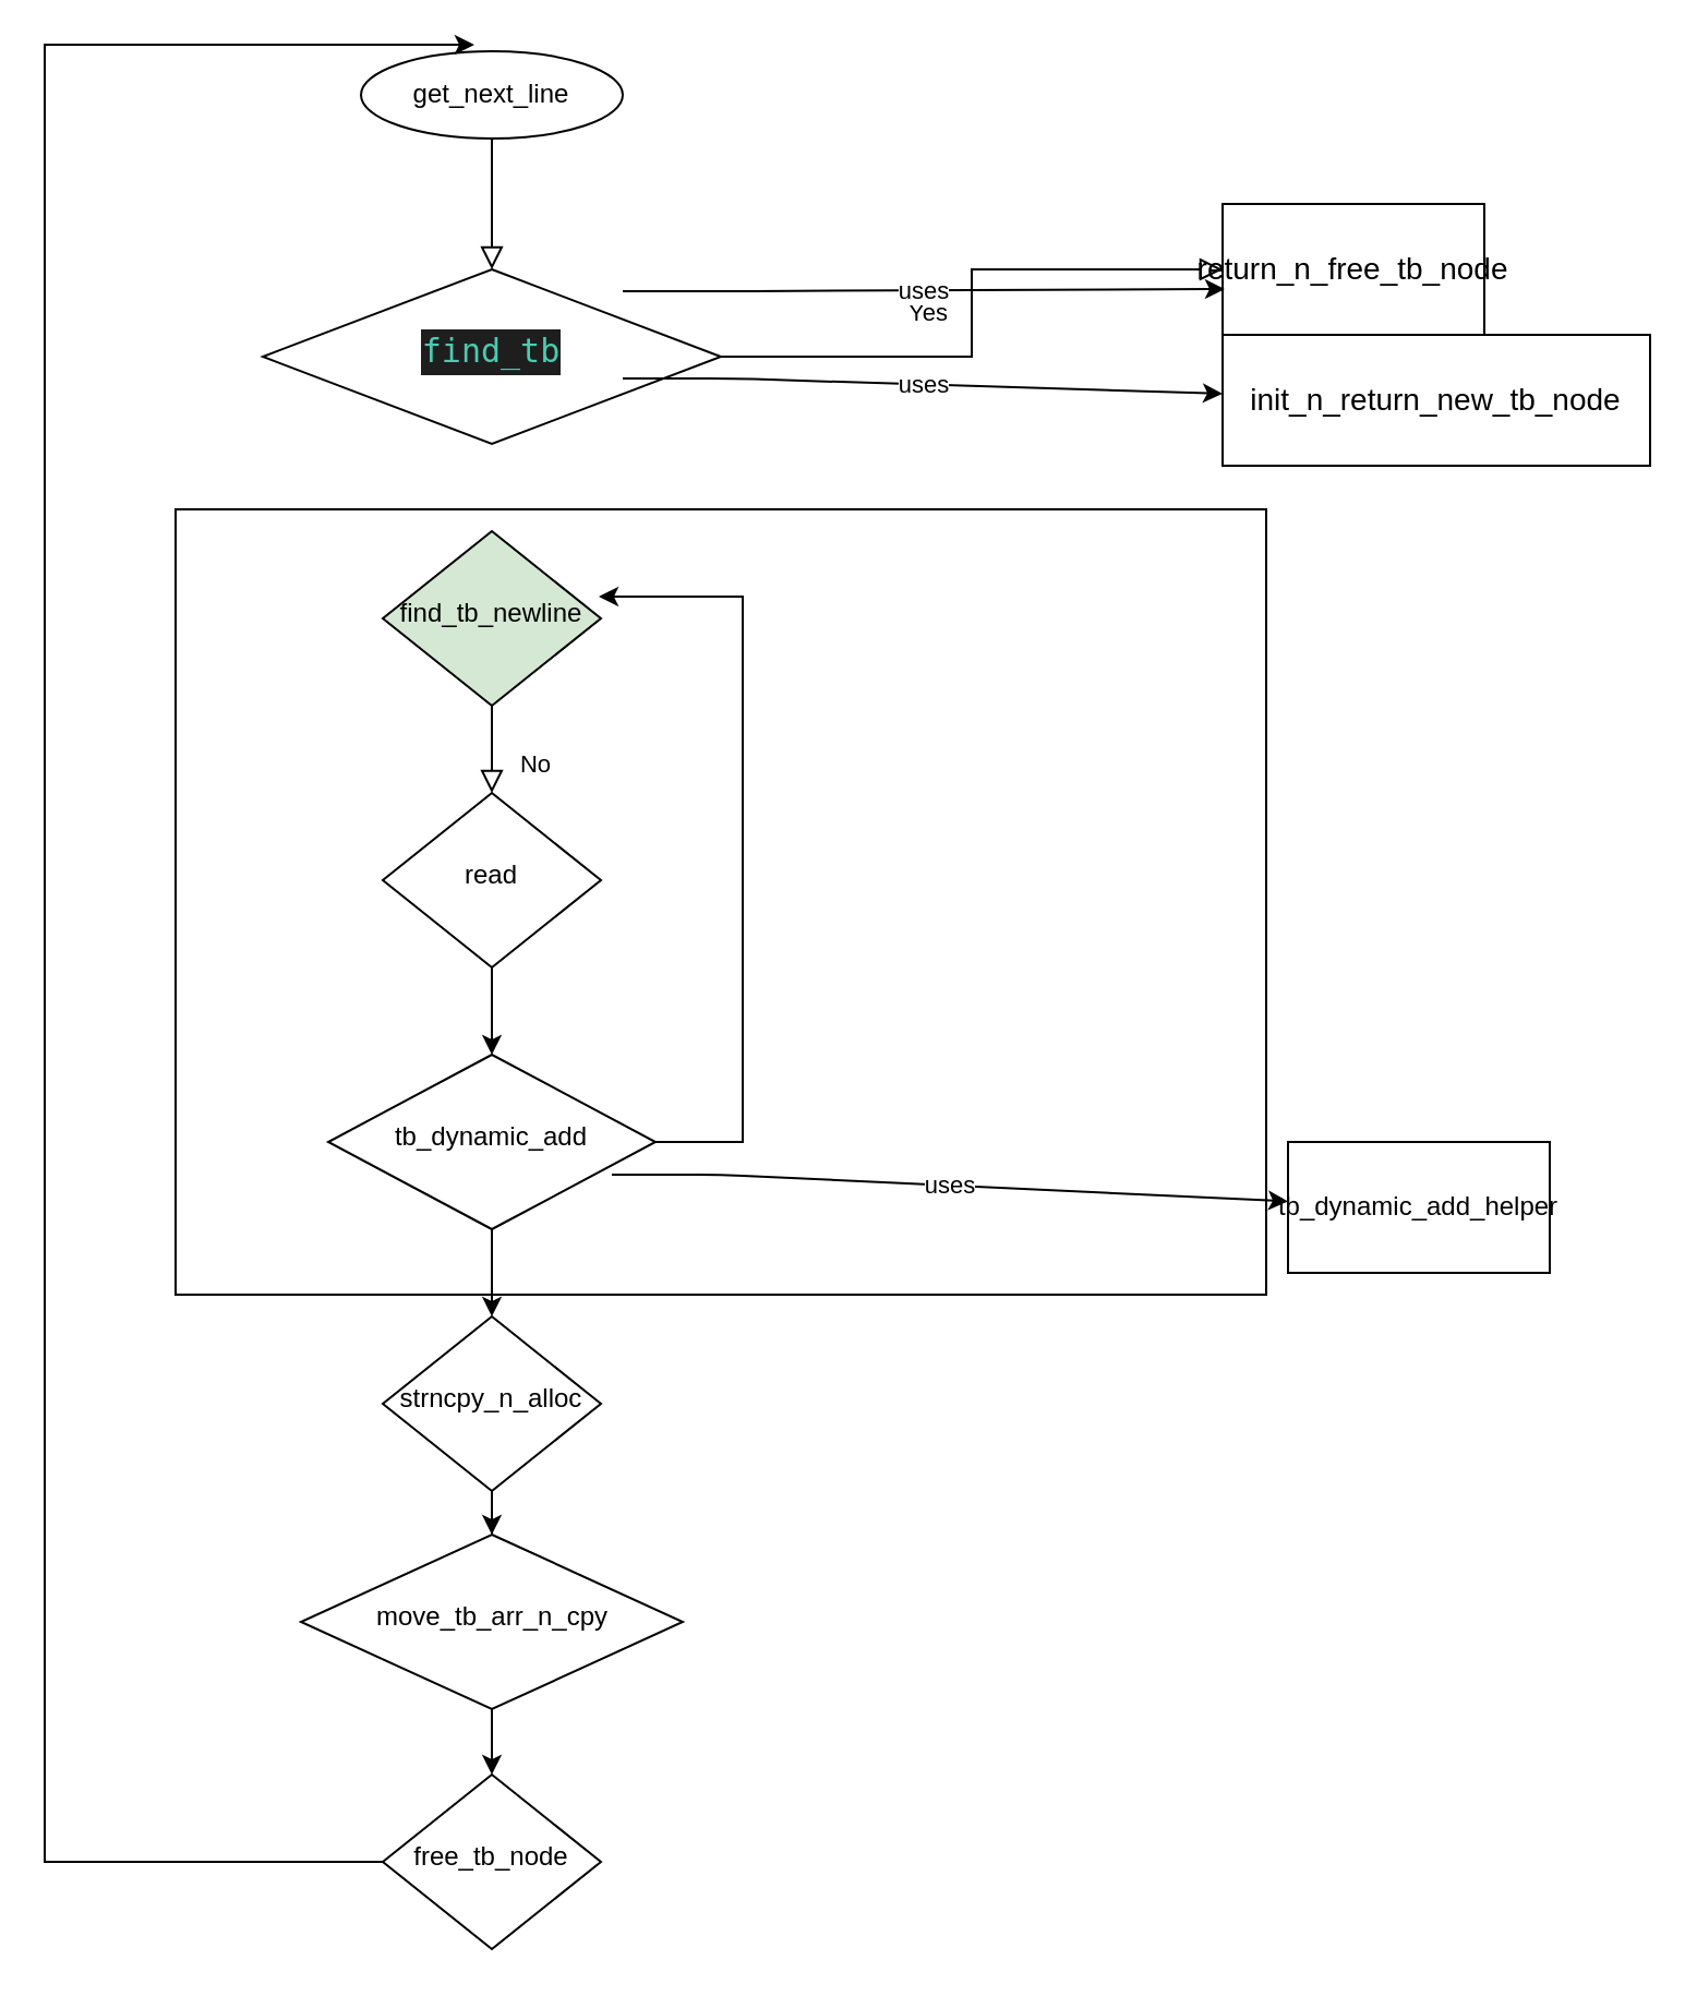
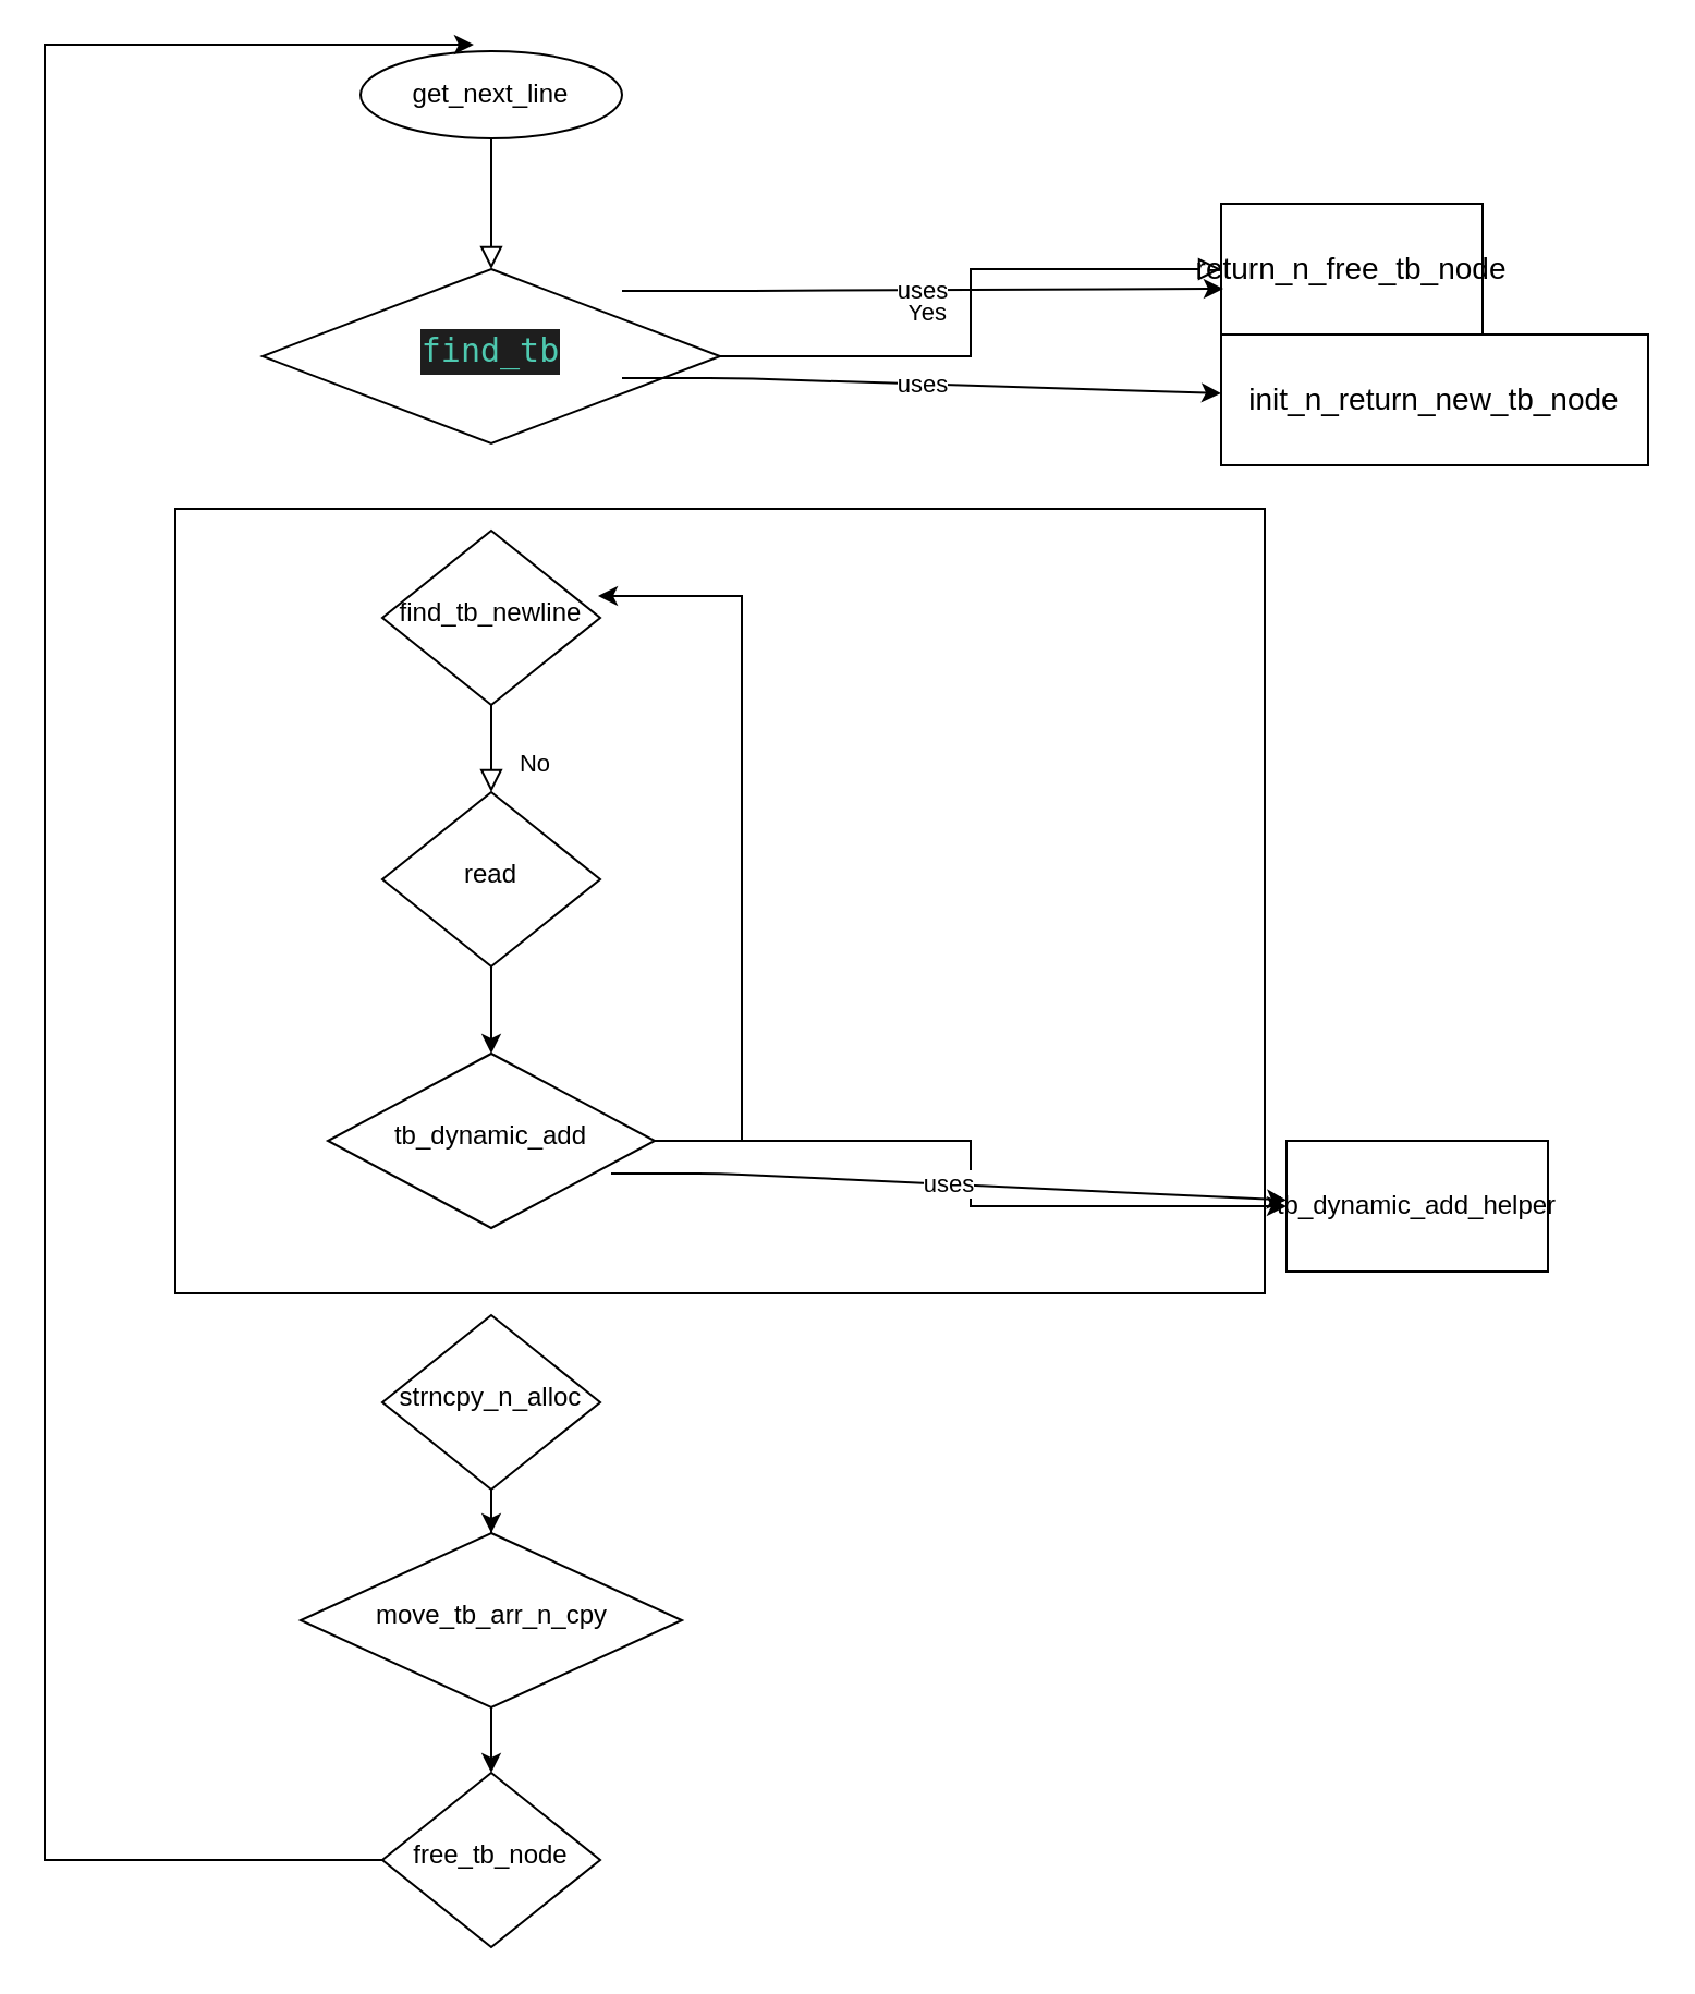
  <mxCell id="0" />
  <mxCell id="1" parent="0" />
  <mxCell id="2" value="" style="rounded=0;whiteSpace=wrap;html=1;gradientColor=#ffffff;gradientDirection=south;" vertex="1" parent="1"><mxGeometry x="80" y="233" width="500" height="360" as="geometry" /></mxCell>
  <mxCell id="3" value="" style="rounded=0;html=1;jettySize=auto;orthogonalLoop=1;fontSize=11;endArrow=block;endFill=0;endSize=8;strokeWidth=1;shadow=0;labelBackgroundColor=none;edgeStyle=orthogonalEdgeStyle;" parent="1" source="4" target="6" edge="1"><mxGeometry relative="1" as="geometry" /></mxCell>
  <mxCell id="4" value="get_next_line" style="ellipse;whiteSpace=wrap;html=1;fontSize=12;glass=0;strokeWidth=1;shadow=0;" parent="1" vertex="1"><mxGeometry x="165" y="23" width="120" height="40" as="geometry" /></mxCell>
  <mxCell id="5" value="Yes" style="rounded=0;html=1;jettySize=auto;orthogonalLoop=1;fontSize=11;endArrow=block;endFill=0;endSize=8;strokeWidth=1;shadow=0;labelBackgroundColor=none;edgeStyle=orthogonalEdgeStyle;" parent="1" source="6" target="20" edge="1"><mxGeometry y="20" relative="1" as="geometry"><mxPoint as="offset" /></mxGeometry></mxCell>
  <mxCell id="6" value="&lt;div style=&quot;background-color: rgb(30 , 30 , 30) ; line-height: 20px&quot;&gt;&lt;div style=&quot;line-height: 20px&quot;&gt;&lt;font color=&quot;#4ec9b0&quot; face=&quot;droid sans mono, monospace, monospace, droid sans fallback&quot;&gt;&lt;span style=&quot;font-size: 15px&quot;&gt;find_tb&lt;/span&gt;&lt;/font&gt;&lt;br&gt;&lt;/div&gt;&lt;/div&gt;" style="rhombus;whiteSpace=wrap;html=1;shadow=0;fontFamily=Helvetica;fontSize=12;align=center;strokeWidth=1;spacing=6;spacingTop=-4;" parent="1" vertex="1"><mxGeometry x="120" y="123" width="210" height="80" as="geometry" /></mxCell>
- <mxCell id="7" value="find_tb_newline" style="rhombus;whiteSpace=wrap;html=1;shadow=0;fontFamily=Helvetica;fontSize=12;align=center;strokeWidth=1;spacing=6;spacingTop=-4;fillColor=#d5e8d4;" parent="1" vertex="1"><mxGeometry x="175" y="243" width="100" height="80" as="geometry" /></mxCell>
+ <mxCell id="7" value="find_tb_newline" style="rhombus;whiteSpace=wrap;html=1;shadow=0;fontFamily=Helvetica;fontSize=12;align=center;strokeWidth=1;spacing=6;spacingTop=-4;" parent="1" vertex="1"><mxGeometry x="175" y="243" width="100" height="80" as="geometry" /></mxCell>
  <mxCell id="8" style="edgeStyle=orthogonalEdgeStyle;rounded=0;orthogonalLoop=1;jettySize=auto;html=1;entryX=0.5;entryY=0;entryDx=0;entryDy=0;" edge="1" parent="1" source="9" target="13"><mxGeometry relative="1" as="geometry" /></mxCell>
  <mxCell id="9" value="read" style="rhombus;whiteSpace=wrap;html=1;shadow=0;fontFamily=Helvetica;fontSize=12;align=center;strokeWidth=1;spacing=6;spacingTop=-4;" vertex="1" parent="1"><mxGeometry x="175" y="363" width="100" height="80" as="geometry" /></mxCell>
  <mxCell id="10" value="No" style="rounded=0;html=1;jettySize=auto;orthogonalLoop=1;fontSize=11;endArrow=block;endFill=0;endSize=8;strokeWidth=1;shadow=0;labelBackgroundColor=none;edgeStyle=orthogonalEdgeStyle;" edge="1" parent="1" source="7" target="9"><mxGeometry x="0.333" y="20" relative="1" as="geometry"><mxPoint as="offset" /><mxPoint x="225" y="323" as="sourcePoint" /><mxPoint x="225" y="423" as="targetPoint" /></mxGeometry></mxCell>
- <mxCell id="11" style="edgeStyle=orthogonalEdgeStyle;rounded=0;orthogonalLoop=1;jettySize=auto;html=1;" edge="1" parent="1" source="13" target="15"><mxGeometry relative="1" as="geometry" /></mxCell>
+ <mxCell id="11" style="edgeStyle=orthogonalEdgeStyle;rounded=0;orthogonalLoop=1;jettySize=auto;html=1;" edge="1" parent="1" source="13" target="21"><mxGeometry relative="1" as="geometry" /></mxCell>
  <mxCell id="12" style="edgeStyle=orthogonalEdgeStyle;rounded=0;orthogonalLoop=1;jettySize=auto;html=1;" edge="1" parent="1" source="13"><mxGeometry relative="1" as="geometry"><mxPoint x="274" y="273" as="targetPoint" /><Array as="points"><mxPoint x="340" y="523" /><mxPoint x="340" y="273" /></Array></mxGeometry></mxCell>
  <mxCell id="13" value="tb_dynamic_add" style="rhombus;whiteSpace=wrap;html=1;shadow=0;fontFamily=Helvetica;fontSize=12;align=center;strokeWidth=1;spacing=6;spacingTop=-4;" vertex="1" parent="1"><mxGeometry x="150" y="483" width="150" height="80" as="geometry" /></mxCell>
  <mxCell id="14" style="edgeStyle=orthogonalEdgeStyle;rounded=0;orthogonalLoop=1;jettySize=auto;html=1;entryX=0.5;entryY=0;entryDx=0;entryDy=0;" edge="1" parent="1" source="15" target="17"><mxGeometry relative="1" as="geometry" /></mxCell>
  <mxCell id="15" value="strncpy_n_alloc&lt;br&gt;" style="rhombus;whiteSpace=wrap;html=1;shadow=0;fontFamily=Helvetica;fontSize=12;align=center;strokeWidth=1;spacing=6;spacingTop=-4;" vertex="1" parent="1"><mxGeometry x="175" y="603" width="100" height="80" as="geometry" /></mxCell>
  <mxCell id="16" style="edgeStyle=orthogonalEdgeStyle;rounded=0;orthogonalLoop=1;jettySize=auto;html=1;entryX=0.5;entryY=0;entryDx=0;entryDy=0;" edge="1" parent="1" source="17" target="19"><mxGeometry relative="1" as="geometry" /></mxCell>
  <mxCell id="17" value="move_tb_arr_n_cpy" style="rhombus;whiteSpace=wrap;html=1;shadow=0;fontFamily=Helvetica;fontSize=12;align=center;strokeWidth=1;spacing=6;spacingTop=-4;" vertex="1" parent="1"><mxGeometry x="137.5" y="703" width="175" height="80" as="geometry" /></mxCell>
  <mxCell id="18" style="edgeStyle=orthogonalEdgeStyle;rounded=0;orthogonalLoop=1;jettySize=auto;html=1;entryX=0.433;entryY=-0.075;entryDx=0;entryDy=0;entryPerimeter=0;" edge="1" parent="1" source="19" target="4"><mxGeometry relative="1" as="geometry"><mxPoint x="30" y="53" as="targetPoint" /><Array as="points"><mxPoint x="20" y="853" /><mxPoint x="20" y="20" /></Array></mxGeometry></mxCell>
  <mxCell id="19" value="free_tb_node" style="rhombus;whiteSpace=wrap;html=1;shadow=0;fontFamily=Helvetica;fontSize=12;align=center;strokeWidth=1;spacing=6;spacingTop=-4;" vertex="1" parent="1"><mxGeometry x="175" y="813" width="100" height="80" as="geometry" /></mxCell>
  <mxCell id="20" value="&lt;span style=&quot;font-size: 14px ; text-align: left&quot;&gt;return_n_free_tb_node&lt;/span&gt;" style="rounded=0;whiteSpace=wrap;html=1;gradientColor=#ffffff;" vertex="1" parent="1"><mxGeometry x="560" y="93" width="120" height="60" as="geometry" /></mxCell>
  <mxCell id="21" value="&lt;span style=&quot;text-align: left&quot;&gt;tb_dynamic_add_helper&lt;/span&gt;" style="rounded=0;whiteSpace=wrap;html=1;gradientColor=#ffffff;" vertex="1" parent="1"><mxGeometry x="590" y="523" width="120" height="60" as="geometry" /></mxCell>
  <mxCell id="22" value="&lt;span style=&quot;text-align: left&quot;&gt;&lt;font style=&quot;font-size: 14px&quot;&gt;init_n_return_new_tb_node&lt;/font&gt;&lt;/span&gt;" style="rounded=0;whiteSpace=wrap;html=1;gradientColor=#ffffff;" vertex="1" parent="1"><mxGeometry x="560" y="153" width="196" height="60" as="geometry" /></mxCell>
  <mxCell id="23" value="" style="endArrow=classic;html=1;entryX=0.008;entryY=0.65;entryDx=0;entryDy=0;entryPerimeter=0;" edge="1" parent="1" target="20"><mxGeometry relative="1" as="geometry"><mxPoint x="285" y="133" as="sourcePoint" /><mxPoint x="385" y="133" as="targetPoint" /><Array as="points"><mxPoint x="335" y="133" /></Array></mxGeometry></mxCell>
  <mxCell id="24" value="uses&lt;br&gt;" style="edgeLabel;resizable=0;html=1;align=center;verticalAlign=middle;" connectable="0" vertex="1" parent="23"><mxGeometry relative="1" as="geometry" /></mxCell>
  <mxCell id="25" value="" style="endArrow=classic;html=1;" edge="1" parent="1" target="22"><mxGeometry relative="1" as="geometry"><mxPoint x="285" y="173" as="sourcePoint" /><mxPoint x="385" y="173" as="targetPoint" /><Array as="points"><mxPoint x="335" y="173" /></Array></mxGeometry></mxCell>
  <mxCell id="26" value="uses&lt;br&gt;" style="edgeLabel;resizable=0;html=1;align=center;verticalAlign=middle;" connectable="0" vertex="1" parent="25"><mxGeometry relative="1" as="geometry" /></mxCell>
  <mxCell id="27" value="" style="endArrow=classic;html=1;" edge="1" parent="1" target="21"><mxGeometry relative="1" as="geometry"><mxPoint x="280" y="538" as="sourcePoint" /><mxPoint x="380" y="538" as="targetPoint" /><Array as="points"><mxPoint x="330" y="538" /></Array></mxGeometry></mxCell>
  <mxCell id="28" value="uses&lt;br&gt;" style="edgeLabel;resizable=0;html=1;align=center;verticalAlign=middle;" connectable="0" vertex="1" parent="27"><mxGeometry relative="1" as="geometry" /></mxCell>
